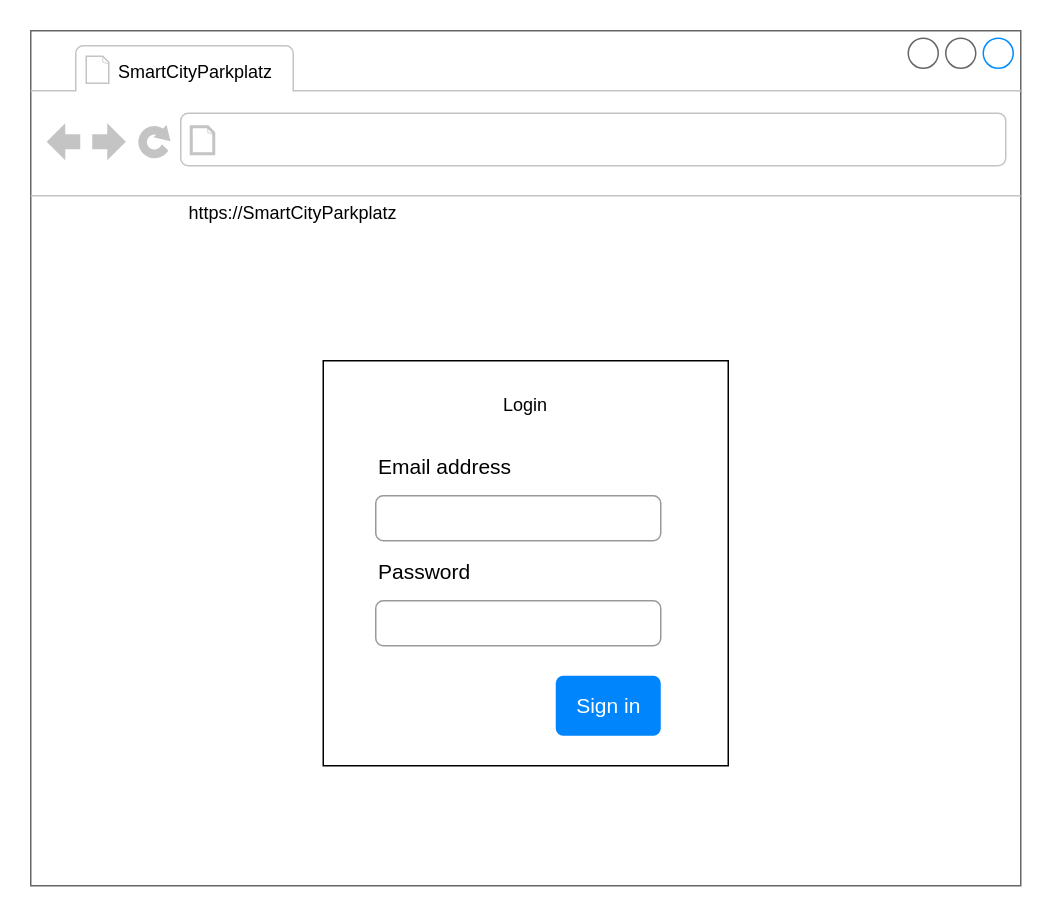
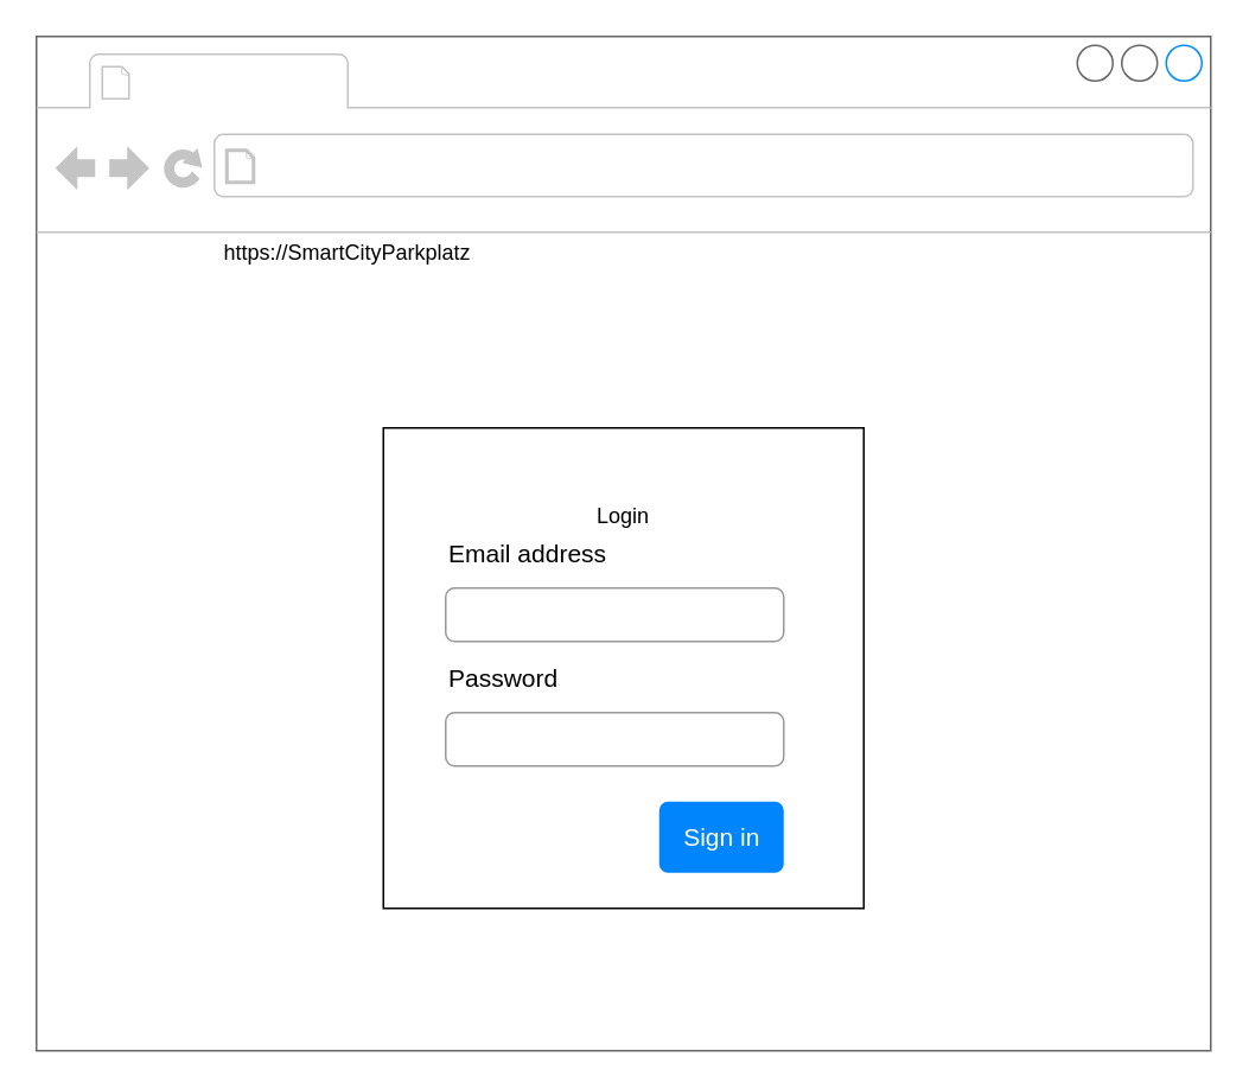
  <mxCell id="0" />
  <mxCell id="1" parent="0" />
  <mxCell id="2" value="" style="strokeWidth=1;shadow=0;dashed=0;align=center;html=1;shape=mxgraph.mockup.containers.browserWindow;rSize=0;strokeColor=#666666;strokeColor2=#008cff;strokeColor3=#c4c4c4;mainText=,;recursiveResize=0;" vertex="1" parent="1"><mxGeometry y="20" width="660" height="570" as="geometry" x="20" /></mxCell>
  <mxCell id="3" value="" style="whiteSpace=wrap;html=1;aspect=fixed;" vertex="1" parent="2"><mxGeometry x="195" y="220" width="270" height="270" as="geometry" /></mxCell>
- <mxCell id="4" value="Login" style="text;html=1;strokeColor=none;fillColor=none;align=center;verticalAlign=middle;whiteSpace=wrap;rounded=0;" vertex="1" parent="2"><mxGeometry x="310" y="240" width="40" height="20" as="geometry" /></mxCell>
+ <mxCell id="4" value="Login" style="text;html=1;strokeColor=none;fillColor=none;align=center;verticalAlign=middle;whiteSpace=wrap;rounded=0;" vertex="1" parent="2"><mxGeometry x="310" y="260" width="40" height="20" as="geometry" /></mxCell>
  <mxCell id="5" value="Email address" style="fillColor=none;strokeColor=none;align=left;fontSize=14;" vertex="1" parent="2"><mxGeometry width="200" height="40" relative="1" as="geometry"><mxPoint x="230" y="270" as="offset" /></mxGeometry></mxCell>
  <mxCell id="6" value="Password" style="fillColor=none;strokeColor=none;align=left;fontSize=14;" vertex="1" parent="2"><mxGeometry width="230" height="40" relative="1" as="geometry"><mxPoint x="230" y="340" as="offset" /></mxGeometry></mxCell>
  <mxCell id="7" value="" style="html=1;shadow=0;dashed=0;shape=mxgraph.bootstrap.rrect;rSize=5;fillColor=none;strokeColor=#999999;align=left;spacing=15;fontSize=14;fontColor=#6C767D;" vertex="1" parent="2"><mxGeometry width="190" height="30" relative="1" as="geometry"><mxPoint x="230" y="380" as="offset" /></mxGeometry></mxCell>
  <mxCell id="8" value="Sign in" style="html=1;shadow=0;dashed=0;shape=mxgraph.bootstrap.rrect;rSize=5;fillColor=#0085FC;strokeColor=none;align=center;fontSize=14;fontColor=#FFFFFF;" vertex="1" parent="2"><mxGeometry width="70" height="40" relative="1" as="geometry"><mxPoint x="350" y="430" as="offset" /></mxGeometry></mxCell>
  <mxCell id="9" value="" style="html=1;shadow=0;dashed=0;shape=mxgraph.bootstrap.rrect;rSize=5;fillColor=none;strokeColor=#999999;align=left;spacing=15;fontSize=14;fontColor=#6C767D;" vertex="1" parent="2"><mxGeometry x="230" y="310" width="190" height="30" as="geometry"><mxPoint x="230" y="380" as="offset" /></mxGeometry></mxCell>
  <mxCell id="10" value="https://SmartCityParkplatz" style="text;html=1;strokeColor=none;fillColor=none;align=center;verticalAlign=middle;whiteSpace=wrap;rounded=0;" vertex="1" parent="2"><mxGeometry x="105" y="110" width="140" height="24" as="geometry" /></mxCell>
- <mxCell id="11" value="SmartCityParkplatz" style="text;html=1;strokeColor=none;fillColor=none;align=center;verticalAlign=middle;whiteSpace=wrap;rounded=0;" vertex="1" parent="2"><mxGeometry x="60" y="20" width="100" height="16" as="geometry" /></mxCell>
